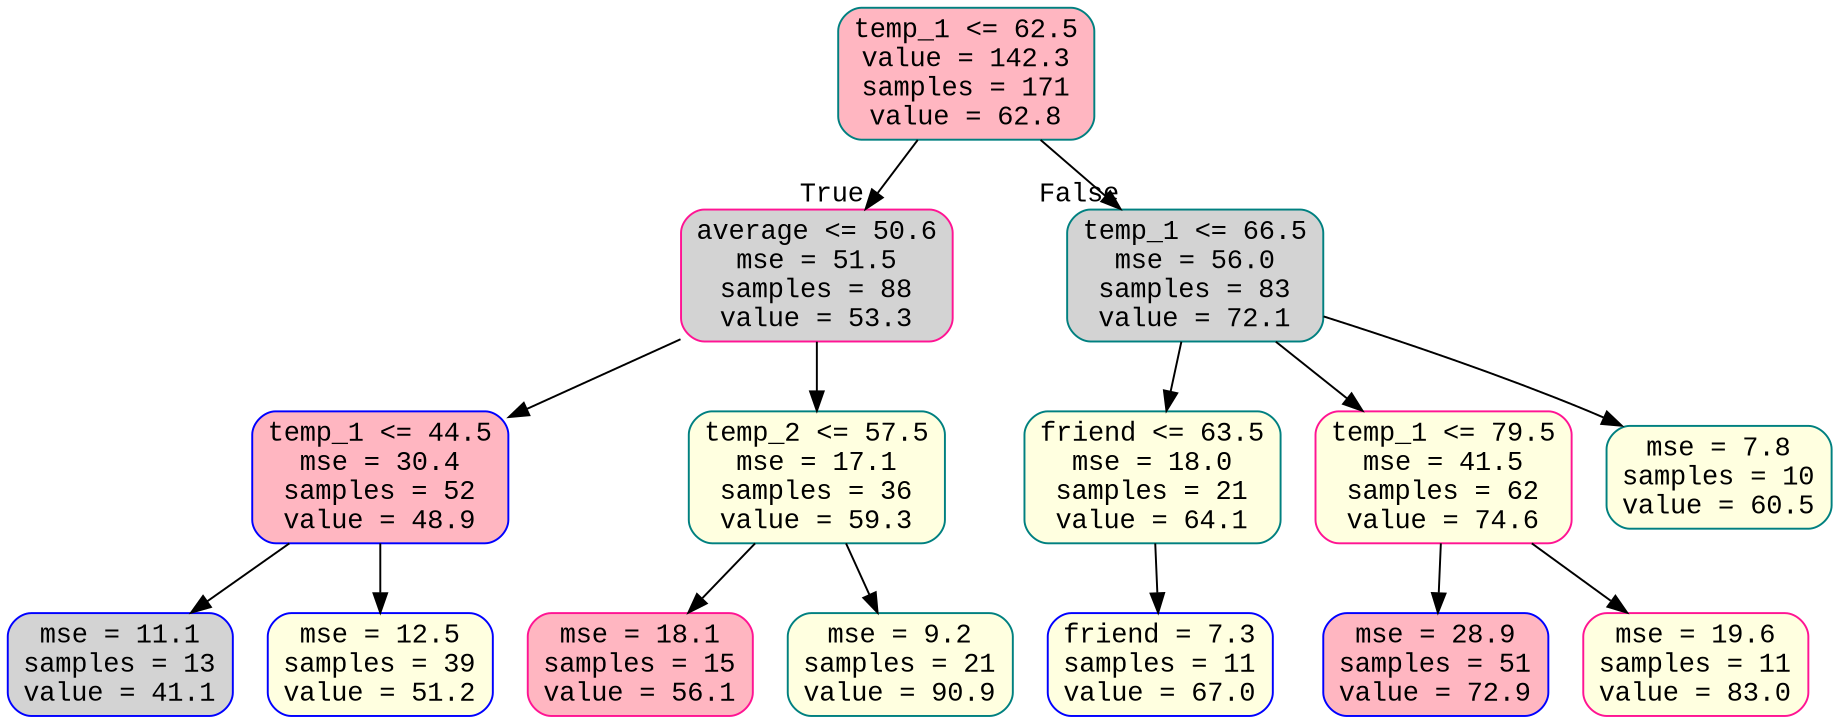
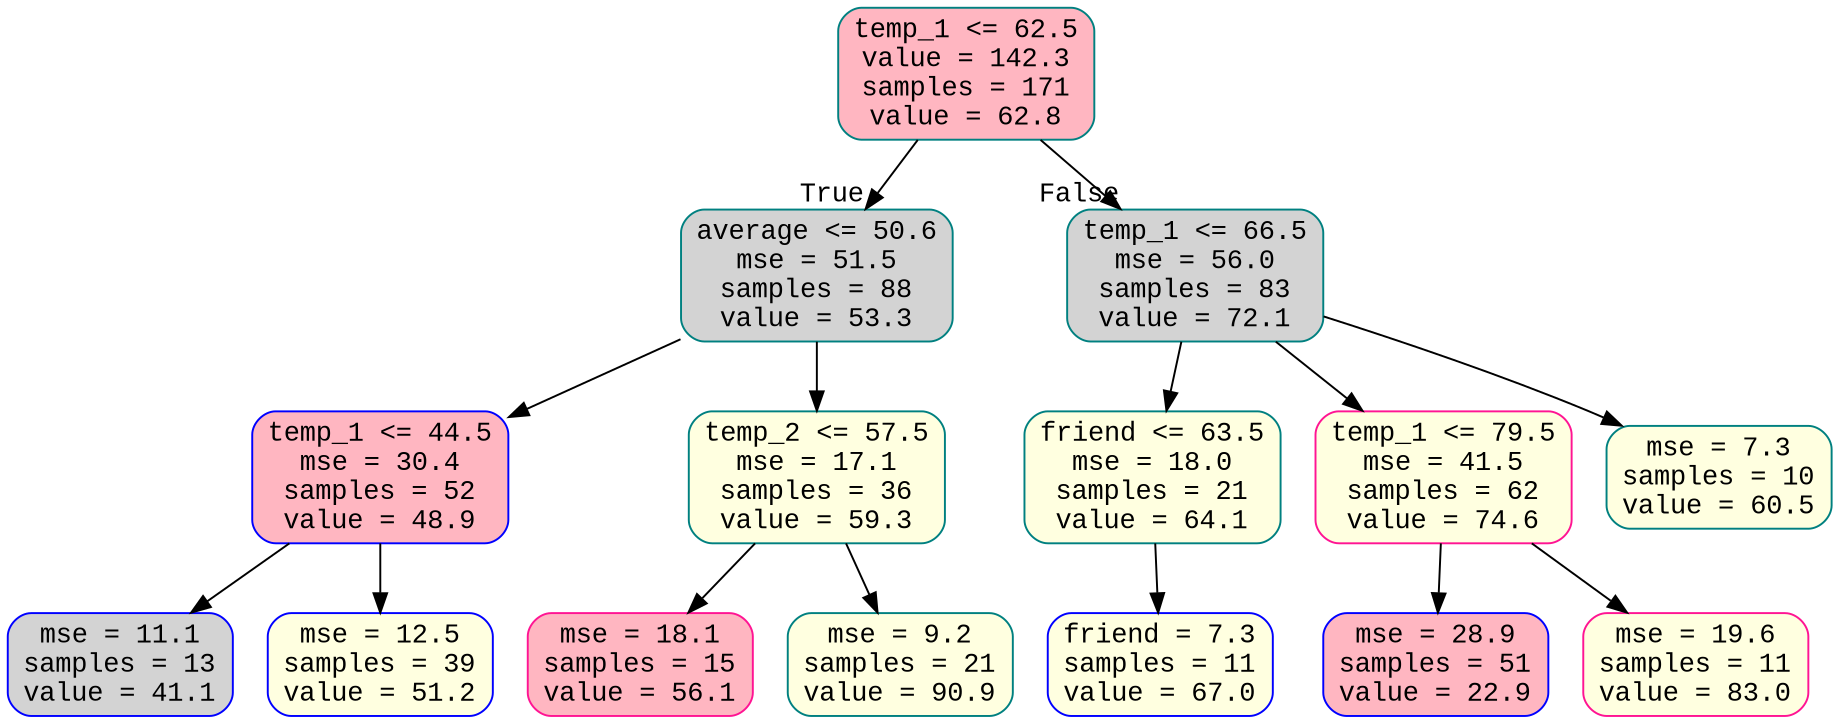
  digraph {
    fontname="Liberation Mono"
    node [color=teal fillcolor=lightyellow fontname="Liberation Mono" shape=box style="rounded,filled"]
    edge [fontname="Liberation Mono"]
    n1 [fillcolor=lightpink label="temp_1 <= 62.5\nvalue = 142.3\nsamples = 171\nvalue = 62.8"]
-   n2 [color=deeppink fillcolor=lightgrey label="average <= 50.6\nmse = 51.5\nsamples = 88\nvalue = 53.3"]
+   n2 [fillcolor=lightgrey label="average <= 50.6\nmse = 51.5\nsamples = 88\nvalue = 53.3"]
    n3 [fillcolor=lightgrey label="temp_1 <= 66.5\nmse = 56.0\nsamples = 83\nvalue = 72.1"]
    n4 [color=blue fillcolor=lightpink label="temp_1 <= 44.5\nmse = 30.4\nsamples = 52\nvalue = 48.9"]
    n5 [label="temp_2 <= 57.5\nmse = 17.1\nsamples = 36\nvalue = 59.3"]
    n6 [label="friend <= 63.5\nmse = 18.0\nsamples = 21\nvalue = 64.1"]
    n7 [color=deeppink label="temp_1 <= 79.5\nmse = 41.5\nsamples = 62\nvalue = 74.6"]
-   n8 [label="mse = 7.8\nsamples = 10\nvalue = 60.5"]
+   n8 [label="mse = 7.3\nsamples = 10\nvalue = 60.5"]
    n9 [color=blue fillcolor=lightgrey label="mse = 11.1\nsamples = 13\nvalue = 41.1"]
    n10 [color=blue label="mse = 12.5\nsamples = 39\nvalue = 51.2"]
    n11 [color=deeppink fillcolor=lightpink label="mse = 18.1\nsamples = 15\nvalue = 56.1"]
    n12 [label="mse = 9.2\nsamples = 21\nvalue = 90.9"]
    n13 [color=blue label="friend = 7.3\nsamples = 11\nvalue = 67.0"]
-   n14 [color=blue fillcolor=lightpink label="mse = 28.9\nsamples = 51\nvalue = 72.9"]
+   n14 [color=blue fillcolor=lightpink label="mse = 28.9\nsamples = 51\nvalue = 22.9"]
    n15 [color=deeppink label="mse = 19.6\nsamples = 11\nvalue = 83.0"]
    n1 -> n2 [headlabel=True labelangle=45 labeldistance=2.5]
    n1 -> n3 [headlabel=False labelangle=-45 labeldistance=2.5]
    n2 -> n4
    n2 -> n5
    n3 -> n6
    n3 -> n7
    n3 -> n8
    n4 -> n9
    n4 -> n10
    n5 -> n11
    n5 -> n12
    n6 -> n13
    n7 -> n14
    n7 -> n15
  }
